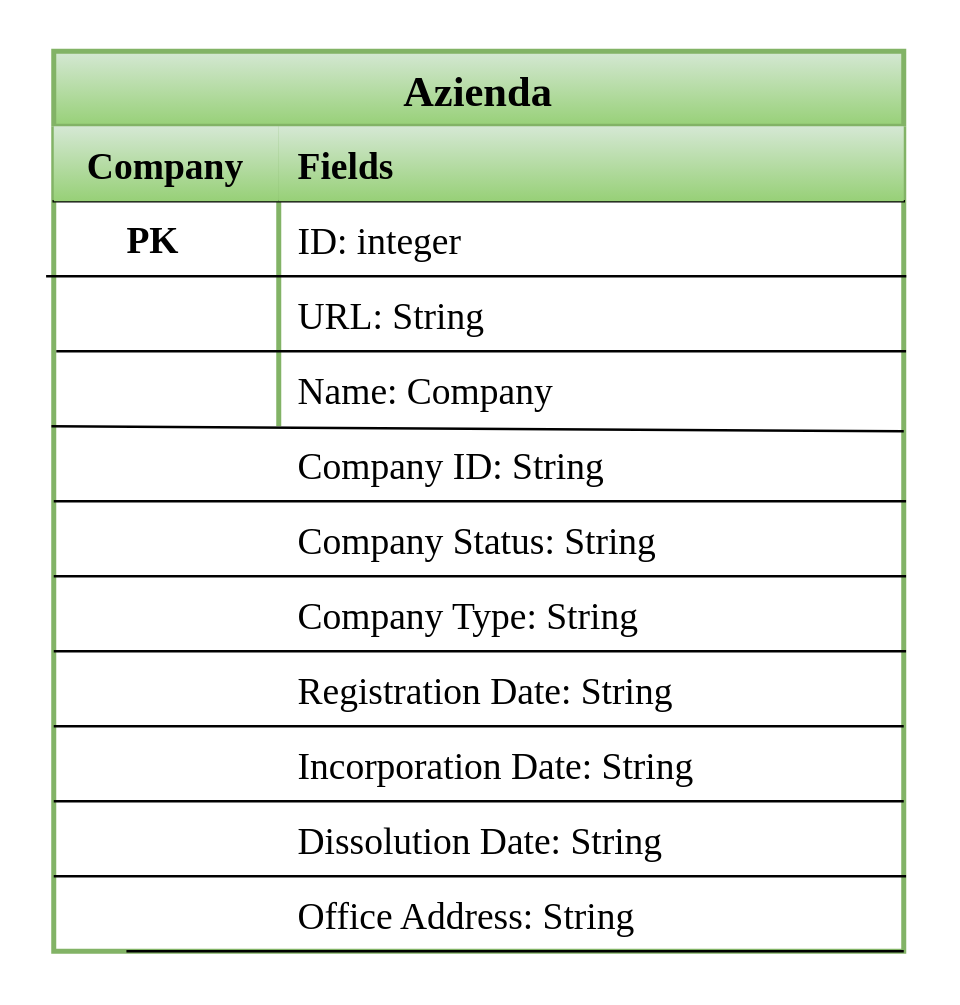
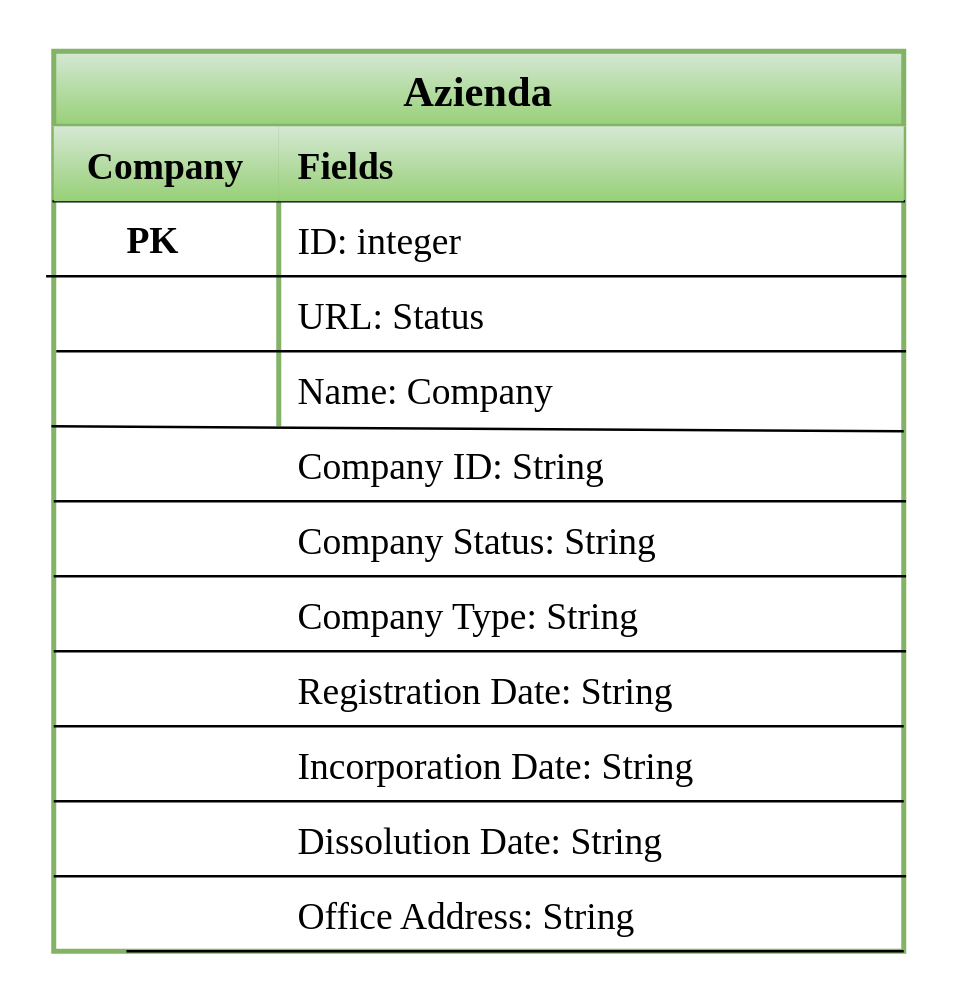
  <mxCell id="0" />
  <mxCell id="1" parent="0" />
  <mxCell id="2" value="Azienda" style="shape=table;startSize=30;container=1;collapsible=1;childLayout=tableLayout;fixedRows=1;rowLines=0;fontStyle=1;align=center;resizeLast=1;fontSize=17;strokeWidth=2;fillColor=#d5e8d4;gradientColor=#97d077;strokeColor=#82b366;fontFamily=Verdana;" parent="1" vertex="1"><mxGeometry x="21" y="20" width="340" height="360" as="geometry" /></mxCell>
  <mxCell id="3" value="" style="shape=partialRectangle;collapsible=0;dropTarget=0;pointerEvents=0;fillColor=none;top=0;left=0;bottom=1;right=0;points=[[0,0.5],[1,0.5]];portConstraint=eastwest;fontSize=15;fontFamily=Verdana;" parent="2" vertex="1"><mxGeometry y="30" width="340" height="30" as="geometry" /></mxCell>
  <mxCell id="4" value="Company" style="shape=partialRectangle;connectable=0;fillColor=#d5e8d4;top=0;left=0;bottom=0;right=0;fontStyle=1;overflow=hidden;fontSize=15;strokeColor=#82b366;gradientColor=#97d077;fontFamily=Verdana;" parent="3" vertex="1"><mxGeometry width="90" height="30" as="geometry"><mxRectangle width="90" height="30" as="alternateBounds" /></mxGeometry></mxCell>
  <mxCell id="5" value="Fields" style="shape=partialRectangle;connectable=0;fillColor=#d5e8d4;top=0;left=0;bottom=0;right=0;align=left;spacingLeft=6;fontStyle=1;overflow=hidden;fontSize=15;strokeColor=#82b366;gradientColor=#97d077;fontFamily=Verdana;" parent="3" vertex="1"><mxGeometry x="90" width="250" height="30" as="geometry"><mxRectangle width="250" height="30" as="alternateBounds" /></mxGeometry></mxCell>
  <mxCell id="6" value="" style="shape=partialRectangle;collapsible=0;dropTarget=0;pointerEvents=0;fillColor=none;top=0;left=0;bottom=0;right=0;points=[[0,0.5],[1,0.5]];portConstraint=eastwest;fontSize=15;fontFamily=Verdana;" parent="2" vertex="1"><mxGeometry y="60" width="340" height="30" as="geometry" /></mxCell>
  <mxCell id="7" value="" style="shape=partialRectangle;connectable=0;fillColor=none;top=0;left=0;bottom=0;right=0;editable=1;overflow=hidden;fontSize=15;fontFamily=Verdana;" parent="6" vertex="1"><mxGeometry width="90" height="30" as="geometry"><mxRectangle width="90" height="30" as="alternateBounds" /></mxGeometry></mxCell>
  <mxCell id="8" value="ID: integer" style="shape=partialRectangle;connectable=0;fillColor=none;top=0;left=0;bottom=0;right=0;align=left;spacingLeft=6;overflow=hidden;fontSize=15;fontStyle=0;fontFamily=Verdana;" parent="6" vertex="1"><mxGeometry x="90" width="250" height="30" as="geometry"><mxRectangle width="250" height="30" as="alternateBounds" /></mxGeometry></mxCell>
  <mxCell id="9" value="" style="shape=partialRectangle;collapsible=0;dropTarget=0;pointerEvents=0;fillColor=none;top=0;left=0;bottom=0;right=0;points=[[0,0.5],[1,0.5]];portConstraint=eastwest;fontSize=15;fontFamily=Verdana;" parent="2" vertex="1"><mxGeometry y="90" width="340" height="30" as="geometry" /></mxCell>
  <mxCell id="10" value="" style="shape=partialRectangle;connectable=0;fillColor=none;top=0;left=0;bottom=0;right=0;editable=1;overflow=hidden;fontSize=15;fontFamily=Verdana;" parent="9" vertex="1"><mxGeometry width="90" height="30" as="geometry"><mxRectangle width="90" height="30" as="alternateBounds" /></mxGeometry></mxCell>
- <mxCell id="11" value="URL: String" style="shape=partialRectangle;connectable=0;fillColor=none;top=0;left=0;bottom=0;right=0;align=left;spacingLeft=6;overflow=hidden;fontSize=15;perimeterSpacing=0;strokeColor=#000000;fontFamily=Verdana;" parent="9" vertex="1"><mxGeometry x="90" width="250" height="30" as="geometry"><mxRectangle width="250" height="30" as="alternateBounds" /></mxGeometry></mxCell>
+ <mxCell id="11" value="URL: Status" style="shape=partialRectangle;connectable=0;fillColor=none;top=0;left=0;bottom=0;right=0;align=left;spacingLeft=6;overflow=hidden;fontSize=15;perimeterSpacing=0;strokeColor=#000000;fontFamily=Verdana;" parent="9" vertex="1"><mxGeometry x="90" width="250" height="30" as="geometry"><mxRectangle width="250" height="30" as="alternateBounds" /></mxGeometry></mxCell>
  <mxCell id="12" value="" style="shape=partialRectangle;collapsible=0;dropTarget=0;pointerEvents=0;fillColor=none;top=0;left=0;bottom=0;right=0;points=[[0,0.5],[1,0.5]];portConstraint=eastwest;fontSize=15;fontFamily=Verdana;" parent="2" vertex="1"><mxGeometry y="120" width="340" height="30" as="geometry" /></mxCell>
  <mxCell id="13" value="" style="shape=partialRectangle;connectable=0;fillColor=none;top=0;left=0;bottom=0;right=0;editable=1;overflow=hidden;fontSize=15;fontFamily=Verdana;" parent="12" vertex="1"><mxGeometry width="90" height="30" as="geometry"><mxRectangle width="90" height="30" as="alternateBounds" /></mxGeometry></mxCell>
  <mxCell id="14" value="Name: Company" style="shape=partialRectangle;connectable=0;fillColor=none;top=0;left=0;bottom=0;right=0;align=left;spacingLeft=6;overflow=hidden;fontSize=15;fontFamily=Verdana;" parent="12" vertex="1"><mxGeometry x="90" width="250" height="30" as="geometry"><mxRectangle width="250" height="30" as="alternateBounds" /></mxGeometry></mxCell>
  <mxCell id="15" value="" style="endArrow=none;html=1;rounded=0;fontSize=15;entryX=1.003;entryY=1;entryDx=0;entryDy=0;entryPerimeter=0;exitX=-0.009;exitY=0;exitDx=0;exitDy=0;strokeWidth=1;fontFamily=Verdana;exitPerimeter=0;" parent="2" source="9" target="6" edge="1"><mxGeometry width="50" height="50" relative="1" as="geometry"><mxPoint x="570" y="370" as="sourcePoint" /><mxPoint x="620" y="320" as="targetPoint" /><Array as="points" /></mxGeometry></mxCell>
  <mxCell id="16" value="" style="shape=partialRectangle;collapsible=0;dropTarget=0;pointerEvents=0;fillColor=none;top=0;left=0;bottom=0;right=0;points=[[0,0.5],[1,0.5]];portConstraint=eastwest;fontSize=15;perimeterSpacing=0;strokeColor=#000000;fontStyle=1;fontFamily=Verdana;" parent="1" vertex="1"><mxGeometry x="31" y="170" width="310" height="30" as="geometry" /></mxCell>
  <mxCell id="17" value="" style="shape=partialRectangle;connectable=0;fillColor=none;top=0;left=0;bottom=0;right=0;editable=1;overflow=hidden;fontSize=15;fontStyle=1;fontFamily=Verdana;" parent="16" vertex="1"><mxGeometry width="80" height="30" as="geometry"><mxRectangle width="80" height="30" as="alternateBounds" /></mxGeometry></mxCell>
  <mxCell id="18" value="Company ID: String" style="shape=partialRectangle;connectable=0;fillColor=none;top=0;left=0;bottom=0;right=0;align=left;spacingLeft=6;overflow=hidden;fontSize=15;fontFamily=Verdana;" parent="16" vertex="1"><mxGeometry x="80" width="230" height="30" as="geometry"><mxRectangle width="230" height="30" as="alternateBounds" /></mxGeometry></mxCell>
  <mxCell id="19" value="" style="shape=partialRectangle;collapsible=0;dropTarget=0;pointerEvents=0;fillColor=none;top=0;left=0;bottom=0;right=0;points=[[0,0.5],[1,0.5]];portConstraint=eastwest;fontSize=15;fontFamily=Verdana;" parent="1" vertex="1"><mxGeometry x="51" y="200" width="310" height="30" as="geometry" /></mxCell>
  <mxCell id="20" value="" style="shape=partialRectangle;connectable=0;fillColor=none;top=0;left=0;bottom=0;right=0;editable=1;overflow=hidden;fontSize=15;fontFamily=Verdana;" parent="19" vertex="1"><mxGeometry width="80" height="30" as="geometry"><mxRectangle width="80" height="30" as="alternateBounds" /></mxGeometry></mxCell>
  <mxCell id="21" value="" style="shape=partialRectangle;connectable=0;fillColor=none;top=0;left=0;bottom=0;right=0;align=left;spacingLeft=6;overflow=hidden;fontSize=15;fontFamily=Verdana;" parent="19" vertex="1"><mxGeometry x="80" width="230" height="30" as="geometry"><mxRectangle width="230" height="30" as="alternateBounds" /></mxGeometry></mxCell>
  <mxCell id="22" value="PK" style="text;html=1;strokeColor=none;fillColor=none;align=center;verticalAlign=middle;whiteSpace=wrap;rounded=0;fontSize=15;fontStyle=1;fontFamily=Verdana;" parent="1" vertex="1"><mxGeometry x="21" y="80" width="80" height="30" as="geometry" /></mxCell>
  <mxCell id="23" value="" style="shape=partialRectangle;collapsible=0;dropTarget=0;pointerEvents=0;fillColor=none;top=0;left=0;bottom=0;right=0;points=[[0,0.5],[1,0.5]];portConstraint=eastwest;fontSize=15;perimeterSpacing=0;strokeColor=#000000;fontFamily=Verdana;" parent="1" vertex="1"><mxGeometry x="31" y="200" width="310" height="30" as="geometry" /></mxCell>
  <mxCell id="24" value="" style="shape=partialRectangle;connectable=0;fillColor=none;top=0;left=0;bottom=0;right=0;editable=1;overflow=hidden;fontSize=15;fontFamily=Verdana;" parent="23" vertex="1"><mxGeometry width="80" height="30" as="geometry"><mxRectangle width="80" height="30" as="alternateBounds" /></mxGeometry></mxCell>
  <mxCell id="25" value="Company Status: String" style="shape=partialRectangle;connectable=0;fillColor=none;top=0;left=0;bottom=0;right=0;align=left;spacingLeft=6;overflow=hidden;fontSize=15;fontFamily=Verdana;" parent="23" vertex="1"><mxGeometry x="80" width="230" height="30" as="geometry"><mxRectangle width="230" height="30" as="alternateBounds" /></mxGeometry></mxCell>
  <mxCell id="26" value="" style="shape=partialRectangle;collapsible=0;dropTarget=0;pointerEvents=0;fillColor=none;top=0;left=0;bottom=0;right=0;points=[[0,0.5],[1,0.5]];portConstraint=eastwest;fontSize=15;fontFamily=Verdana;" parent="1" vertex="1"><mxGeometry x="31" y="230" width="310" height="30" as="geometry" /></mxCell>
  <mxCell id="27" value="" style="shape=partialRectangle;connectable=0;fillColor=none;top=0;left=0;bottom=0;right=0;editable=1;overflow=hidden;fontSize=15;fontFamily=Verdana;" parent="26" vertex="1"><mxGeometry width="80" height="30" as="geometry"><mxRectangle width="80" height="30" as="alternateBounds" /></mxGeometry></mxCell>
  <mxCell id="28" value="Company Type: String" style="shape=partialRectangle;connectable=0;fillColor=none;top=0;left=0;bottom=0;right=0;align=left;spacingLeft=6;overflow=hidden;fontSize=15;fontFamily=Verdana;" parent="26" vertex="1"><mxGeometry x="80" width="230" height="30" as="geometry"><mxRectangle width="230" height="30" as="alternateBounds" /></mxGeometry></mxCell>
  <mxCell id="29" value="" style="shape=partialRectangle;collapsible=0;dropTarget=0;pointerEvents=0;fillColor=none;top=0;left=0;bottom=0;right=0;points=[[0,0.5],[1,0.5]];portConstraint=eastwest;fontSize=15;fontFamily=Verdana;" parent="1" vertex="1"><mxGeometry x="31" y="260" width="310" height="30" as="geometry" /></mxCell>
  <mxCell id="30" value="Registration Date: String" style="shape=partialRectangle;connectable=0;fillColor=none;top=0;left=0;bottom=0;right=0;align=left;spacingLeft=6;overflow=hidden;fontSize=15;fontFamily=Verdana;" parent="29" vertex="1"><mxGeometry x="80" width="230" height="30" as="geometry"><mxRectangle width="230" height="30" as="alternateBounds" /></mxGeometry></mxCell>
  <mxCell id="31" value="Incorporation Date: String" style="shape=partialRectangle;connectable=0;fillColor=none;top=0;left=0;bottom=0;right=0;align=left;spacingLeft=6;overflow=hidden;fontSize=15;fontFamily=Verdana;" parent="1" vertex="1"><mxGeometry x="111" y="290" width="230" height="30" as="geometry"><mxRectangle width="230" height="30" as="alternateBounds" /></mxGeometry></mxCell>
  <mxCell id="32" value="Dissolution Date: String" style="shape=partialRectangle;connectable=0;fillColor=none;top=0;left=0;bottom=0;right=0;align=left;spacingLeft=6;overflow=hidden;fontSize=15;fontFamily=Verdana;" parent="1" vertex="1"><mxGeometry x="111" y="320" width="230" height="30" as="geometry"><mxRectangle width="230" height="30" as="alternateBounds" /></mxGeometry></mxCell>
  <mxCell id="33" value="Office Address: String" style="shape=partialRectangle;connectable=0;fillColor=none;top=0;left=0;bottom=0;right=0;align=left;spacingLeft=6;overflow=hidden;fontSize=15;fontFamily=Verdana;" parent="1" vertex="1"><mxGeometry x="111" y="350" width="230" height="30" as="geometry"><mxRectangle width="230" height="30" as="alternateBounds" /></mxGeometry></mxCell>
  <mxCell id="34" value="" style="endArrow=none;html=1;rounded=0;fontSize=15;entryX=1.003;entryY=1;entryDx=0;entryDy=0;entryPerimeter=0;exitX=0.003;exitY=1;exitDx=0;exitDy=0;strokeWidth=1;fontFamily=Verdana;exitPerimeter=0;" parent="1" source="9" edge="1"><mxGeometry width="50" height="50" relative="1" as="geometry"><mxPoint x="51" y="140" as="sourcePoint" /><mxPoint x="361.93" y="140" as="targetPoint" /><Array as="points" /></mxGeometry></mxCell>
  <mxCell id="35" value="" style="endArrow=none;html=1;rounded=0;fontSize=15;entryX=1;entryY=1.067;entryDx=0;entryDy=0;entryPerimeter=0;exitX=0;exitY=1;exitDx=0;exitDy=0;strokeWidth=1;fontFamily=Verdana;" parent="1" target="12" edge="1"><mxGeometry width="50" height="50" relative="1" as="geometry"><mxPoint x="20.07" y="170" as="sourcePoint" /><mxPoint x="331" y="170" as="targetPoint" /><Array as="points" /></mxGeometry></mxCell>
  <mxCell id="36" value="" style="endArrow=none;html=1;rounded=0;fontSize=15;entryX=1.003;entryY=1;entryDx=0;entryDy=0;entryPerimeter=0;exitX=0;exitY=0.5;exitDx=0;exitDy=0;strokeWidth=1;fontFamily=Verdana;" parent="1" source="2" edge="1"><mxGeometry width="50" height="50" relative="1" as="geometry"><mxPoint x="51" y="200" as="sourcePoint" /><mxPoint x="361.93" y="200" as="targetPoint" /><Array as="points" /></mxGeometry></mxCell>
  <mxCell id="37" value="" style="endArrow=none;html=1;rounded=0;fontSize=15;entryX=1.003;entryY=1;entryDx=0;entryDy=0;entryPerimeter=0;strokeWidth=1;fontFamily=Verdana;" parent="1" edge="1"><mxGeometry width="50" height="50" relative="1" as="geometry"><mxPoint x="21" y="230" as="sourcePoint" /><mxPoint x="361.93" y="230" as="targetPoint" /><Array as="points" /></mxGeometry></mxCell>
  <mxCell id="38" value="" style="endArrow=none;html=1;rounded=0;fontSize=15;entryX=1.003;entryY=1;entryDx=0;entryDy=0;entryPerimeter=0;strokeWidth=1;fontFamily=Verdana;" parent="1" edge="1"><mxGeometry width="50" height="50" relative="1" as="geometry"><mxPoint x="21" y="260" as="sourcePoint" /><mxPoint x="361.93" y="260" as="targetPoint" /><Array as="points" /></mxGeometry></mxCell>
  <mxCell id="39" value="" style="endArrow=none;html=1;rounded=0;fontSize=15;entryX=1.003;entryY=1;entryDx=0;entryDy=0;entryPerimeter=0;exitX=0;exitY=0.75;exitDx=0;exitDy=0;strokeWidth=1;fontFamily=Verdana;" parent="1" source="2" edge="1"><mxGeometry width="50" height="50" relative="1" as="geometry"><mxPoint x="50.07" y="290" as="sourcePoint" /><mxPoint x="361" y="290" as="targetPoint" /><Array as="points" /></mxGeometry></mxCell>
  <mxCell id="40" value="" style="endArrow=none;html=1;rounded=0;fontSize=15;entryX=1.003;entryY=1;entryDx=0;entryDy=0;entryPerimeter=0;strokeWidth=1;fontFamily=Verdana;" parent="1" edge="1"><mxGeometry width="50" height="50" relative="1" as="geometry"><mxPoint x="21" y="320" as="sourcePoint" /><mxPoint x="361" y="320" as="targetPoint" /><Array as="points" /></mxGeometry></mxCell>
  <mxCell id="41" value="" style="endArrow=none;html=1;rounded=0;fontSize=15;entryX=1.003;entryY=1;entryDx=0;entryDy=0;entryPerimeter=0;strokeWidth=1;fontFamily=Verdana;" parent="1" edge="1"><mxGeometry width="50" height="50" relative="1" as="geometry"><mxPoint x="21" y="350" as="sourcePoint" /><mxPoint x="361.93" y="350" as="targetPoint" /><Array as="points" /></mxGeometry></mxCell>
  <mxCell id="42" value="" style="endArrow=none;html=1;rounded=0;fontSize=15;entryX=1.003;entryY=1;entryDx=0;entryDy=0;entryPerimeter=0;exitX=0;exitY=1;exitDx=0;exitDy=0;fontFamily=Verdana;" parent="1" edge="1"><mxGeometry width="50" height="50" relative="1" as="geometry"><mxPoint x="50.07" y="380" as="sourcePoint" /><mxPoint x="361" y="380" as="targetPoint" /><Array as="points" /></mxGeometry></mxCell>
